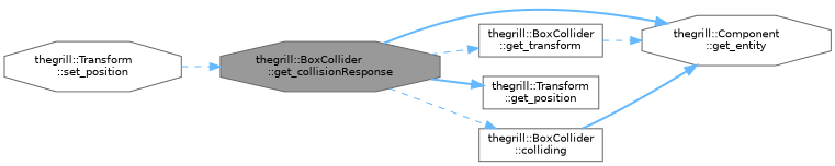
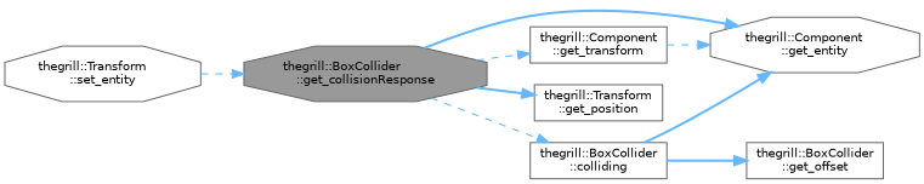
  digraph {
    rankdir=LR
    node [color=grey40 fillcolor=white fontname=Helvetica fontsize=10 shape=box style=filled]
    edge [color=steelblue1 fontname=Helvetica fontsize=10 labelfontname=Helvetica labelfontsize=10 style=dashed]
    n1 [color=gray40 fillcolor=grey60 fontcolor=black height=0.2 label="thegrill::BoxCollider\l::get_collisionResponse" shape=octagon width=0.4]
    n2 [height=0.2 label="thegrill::BoxCollider\l::colliding" width=0.4]
    n3 [height=0.2 label="thegrill::Component\l::get_entity" shape=octagon width=0.4]
    n4 [height=0.2 label="thegrill::Transform\l::get_position" width=0.4]
-   n5 [height=0.2 label="thegrill::BoxCollider\l::get_transform" width=0.4]
-   n7 [height=0.2 label="thegrill::Transform\l::set_position" shape=octagon width=0.4]
+   n5 [height=0.2 label="thegrill::Component\l::get_transform" width=0.4]
+   n6 [height=0.2 label="thegrill::BoxCollider\l::get_offset" width=0.4]
+   n7 [height=0.2 label="thegrill::Transform\l::set_entity" shape=octagon width=0.4]
    n1 -> n2
    n1 -> n3 [style=bold]
    n1 -> n4 [style=bold]
    n1 -> n5
    n2 -> n3 [style=bold]
+   n2 -> n6 [style=bold]
    n5 -> n3
    n7 -> n1
  }
